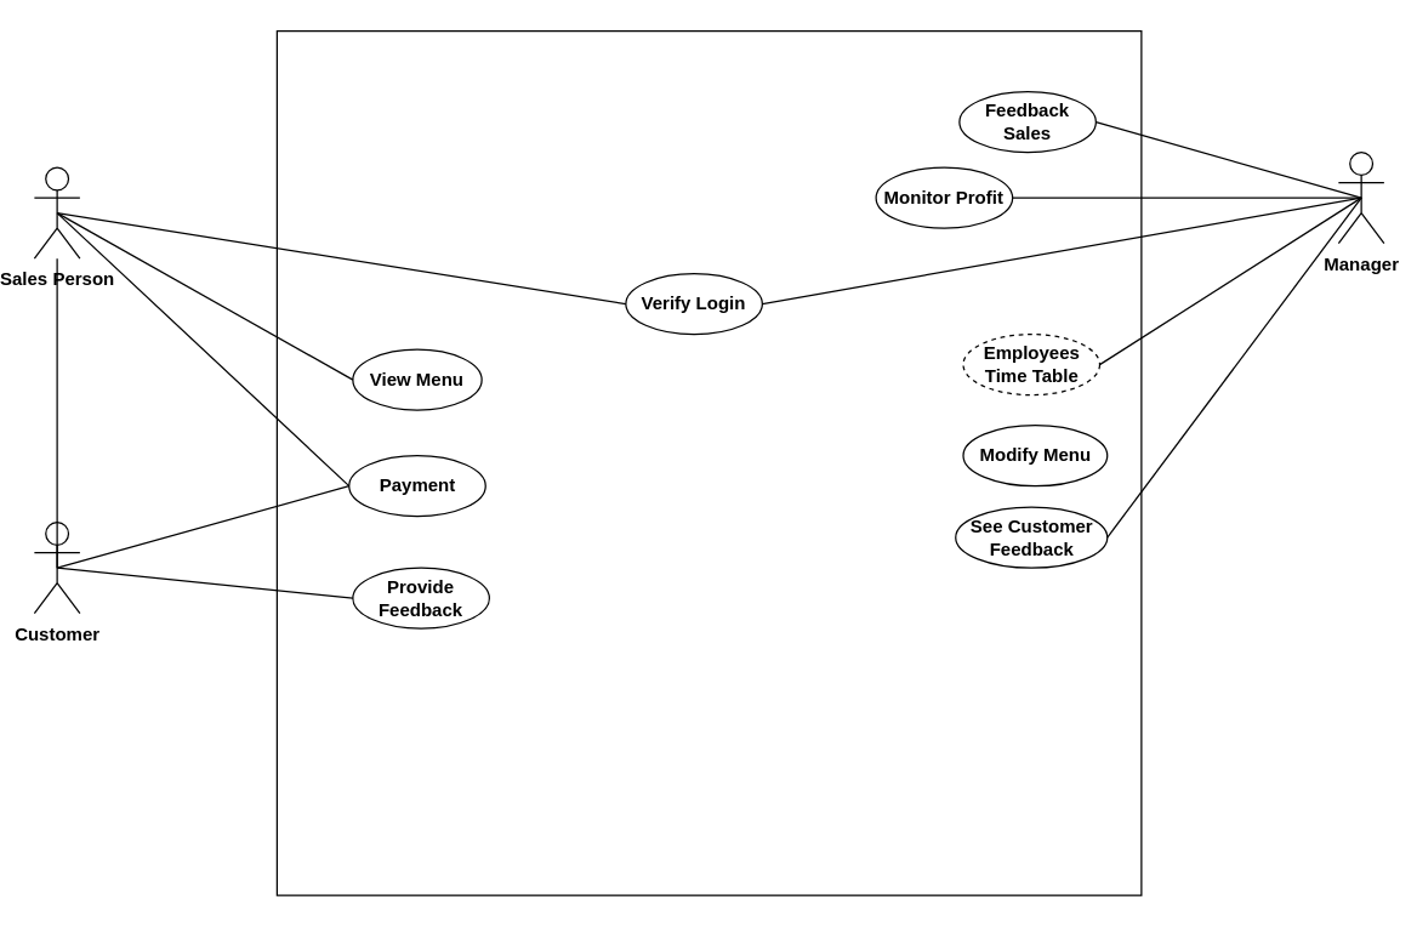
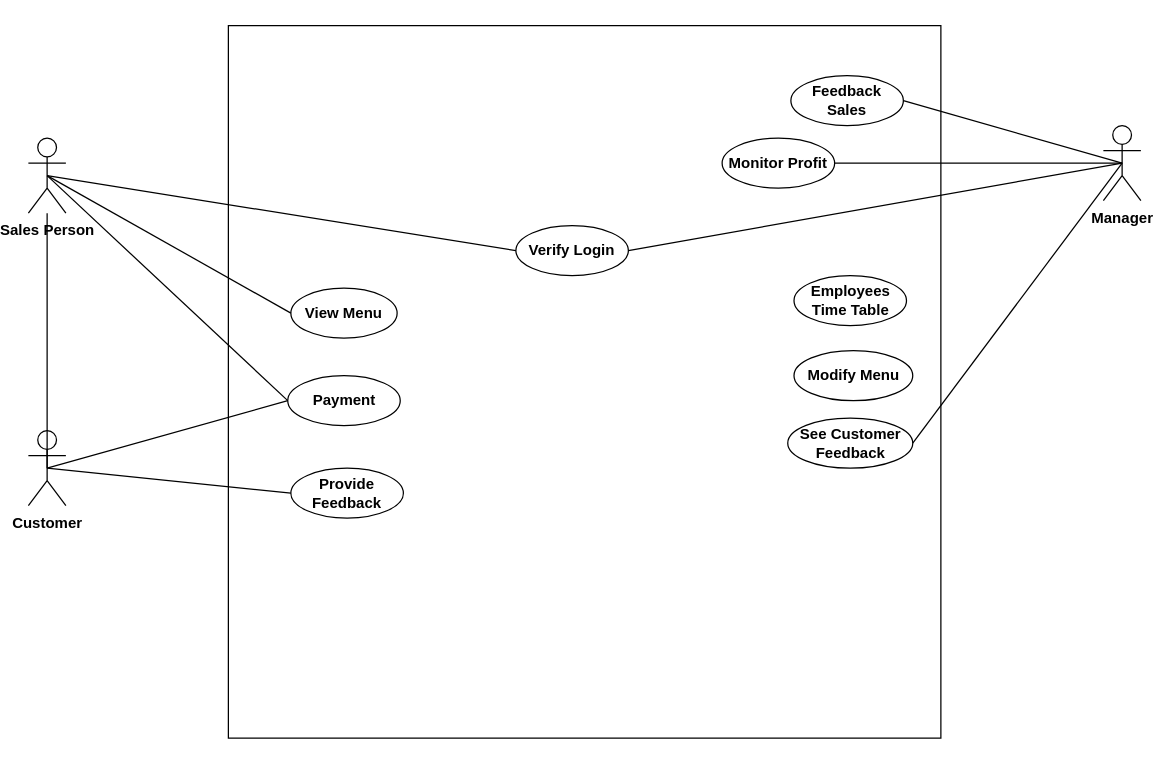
  <mxCell id="0" />
  <mxCell id="1" parent="0" />
  <mxCell id="2" value="" style="whiteSpace=wrap;html=1;aspect=fixed;" vertex="1" parent="1"><mxGeometry x="180" y="20" width="570" height="570" as="geometry" /></mxCell>
  <mxCell id="3" value="&lt;b&gt;Sales Person&lt;/b&gt;" style="shape=umlActor;verticalLabelPosition=bottom;verticalAlign=top;html=1;" vertex="1" parent="1"><mxGeometry x="20" y="110" width="30" height="60" as="geometry" /></mxCell>
  <mxCell id="4" value="&lt;b&gt;Verify Login&lt;/b&gt;" style="ellipse;whiteSpace=wrap;html=1;" vertex="1" parent="1"><mxGeometry x="410" y="180" width="90" height="40" as="geometry" /></mxCell>
  <mxCell id="5" value="&lt;b&gt;Manager&lt;/b&gt;" style="shape=umlActor;verticalLabelPosition=bottom;verticalAlign=top;html=1;" vertex="1" parent="1"><mxGeometry x="880" y="100" width="30" height="60" as="geometry" /></mxCell>
  <mxCell id="6" value="&lt;b&gt;Feedback Sales&lt;/b&gt;" style="ellipse;whiteSpace=wrap;html=1;" vertex="1" parent="1"><mxGeometry x="630" y="60" width="90" height="40" as="geometry" /></mxCell>
  <mxCell id="7" value="&lt;b&gt;Monitor Profit&lt;/b&gt;" style="ellipse;whiteSpace=wrap;html=1;" vertex="1" parent="1"><mxGeometry x="575" y="110" width="90" height="40" as="geometry" /></mxCell>
  <mxCell id="8" value="" style="endArrow=none;html=1;rounded=0;exitX=0.5;exitY=0.5;exitDx=0;exitDy=0;exitPerimeter=0;entryX=0;entryY=0.5;entryDx=0;entryDy=0;" edge="1" parent="1" source="3" target="4"><mxGeometry width="50" height="50" relative="1" as="geometry"><mxPoint x="240" y="280" as="sourcePoint" /><mxPoint x="290" y="230" as="targetPoint" /></mxGeometry></mxCell>
  <mxCell id="9" value="" style="endArrow=none;html=1;rounded=0;entryX=0.5;entryY=0.5;entryDx=0;entryDy=0;entryPerimeter=0;exitX=1;exitY=0.5;exitDx=0;exitDy=0;" edge="1" parent="1" source="6" target="5"><mxGeometry width="50" height="50" relative="1" as="geometry"><mxPoint x="700" y="280" as="sourcePoint" /><mxPoint x="750" y="230" as="targetPoint" /></mxGeometry></mxCell>
  <mxCell id="10" value="" style="endArrow=none;html=1;rounded=0;entryX=0.5;entryY=0.5;entryDx=0;entryDy=0;entryPerimeter=0;exitX=1;exitY=0.5;exitDx=0;exitDy=0;" edge="1" parent="1" source="7" target="5"><mxGeometry width="50" height="50" relative="1" as="geometry"><mxPoint x="700" y="280" as="sourcePoint" /><mxPoint x="750" y="230" as="targetPoint" /></mxGeometry></mxCell>
- <mxCell id="11" value="&lt;b&gt;Employees Time Table&lt;/b&gt;" style="ellipse;whiteSpace=wrap;html=1;dashed=1;" vertex="1" parent="1"><mxGeometry x="632.5" y="220" width="90" height="40" as="geometry" /></mxCell>
- <mxCell id="12" value="" style="endArrow=none;html=1;rounded=0;entryX=0.5;entryY=0.5;entryDx=0;entryDy=0;entryPerimeter=0;exitX=1;exitY=0.5;exitDx=0;exitDy=0;" edge="1" parent="1" source="11" target="5"><mxGeometry width="50" height="50" relative="1" as="geometry"><mxPoint x="420" y="280" as="sourcePoint" /><mxPoint x="470" y="230" as="targetPoint" /></mxGeometry></mxCell>
+ <mxCell id="11" value="&lt;b&gt;Employees Time Table&lt;/b&gt;" style="ellipse;whiteSpace=wrap;html=1;" vertex="1" parent="1"><mxGeometry x="632.5" y="220" width="90" height="40" as="geometry" /></mxCell>
  <mxCell id="13" value="&lt;b&gt;View Menu&lt;/b&gt;" style="ellipse;whiteSpace=wrap;html=1;" vertex="1" parent="1"><mxGeometry x="230" y="230" width="85" height="40" as="geometry" /></mxCell>
  <mxCell id="14" value="" style="endArrow=none;html=1;rounded=0;entryX=0;entryY=0.5;entryDx=0;entryDy=0;exitX=0.5;exitY=0.5;exitDx=0;exitDy=0;exitPerimeter=0;" edge="1" parent="1" source="3" target="13"><mxGeometry width="50" height="50" relative="1" as="geometry"><mxPoint x="430" y="330" as="sourcePoint" /><mxPoint x="480" y="280" as="targetPoint" /></mxGeometry></mxCell>
  <mxCell id="15" value="&lt;b&gt;Modify Menu&lt;/b&gt;" style="ellipse;whiteSpace=wrap;html=1;" vertex="1" parent="1"><mxGeometry x="632.5" y="280" width="95" height="40" as="geometry" /></mxCell>
  <mxCell id="16" value="&lt;b&gt;Customer&lt;/b&gt;" style="shape=umlActor;verticalLabelPosition=bottom;verticalAlign=top;html=1;" vertex="1" parent="1"><mxGeometry x="20" y="344" width="30" height="60" as="geometry" /></mxCell>
  <mxCell id="17" value="&lt;b&gt;See Customer Feedback&lt;/b&gt;" style="ellipse;whiteSpace=wrap;html=1;" vertex="1" parent="1"><mxGeometry x="627.5" y="334" width="100" height="40" as="geometry" /></mxCell>
  <mxCell id="18" value="" style="endArrow=none;html=1;rounded=0;entryX=0.5;entryY=0.5;entryDx=0;entryDy=0;entryPerimeter=0;exitX=1;exitY=0.5;exitDx=0;exitDy=0;" edge="1" parent="1" source="17" target="5"><mxGeometry width="50" height="50" relative="1" as="geometry"><mxPoint x="430" y="330" as="sourcePoint" /><mxPoint x="480" y="280" as="targetPoint" /></mxGeometry></mxCell>
  <mxCell id="19" value="" style="endArrow=none;html=1;rounded=0;exitX=0.5;exitY=0.5;exitDx=0;exitDy=0;exitPerimeter=0;" edge="1" parent="1" source="16" target="3"><mxGeometry width="50" height="50" relative="1" as="geometry"><mxPoint x="350" y="330" as="sourcePoint" /><mxPoint x="400" y="280" as="targetPoint" /></mxGeometry></mxCell>
  <mxCell id="20" value="&lt;b&gt;Payment&lt;/b&gt;" style="ellipse;whiteSpace=wrap;html=1;" vertex="1" parent="1"><mxGeometry x="227.5" y="300" width="90" height="40" as="geometry" /></mxCell>
  <mxCell id="21" value="" style="endArrow=none;html=1;rounded=0;exitX=0.5;exitY=0.5;exitDx=0;exitDy=0;exitPerimeter=0;entryX=0;entryY=0.5;entryDx=0;entryDy=0;" edge="1" parent="1" source="16" target="20"><mxGeometry width="50" height="50" relative="1" as="geometry"><mxPoint x="350" y="330" as="sourcePoint" /><mxPoint x="400" y="280" as="targetPoint" /></mxGeometry></mxCell>
  <mxCell id="22" value="" style="endArrow=none;html=1;rounded=0;exitX=0.5;exitY=0.5;exitDx=0;exitDy=0;exitPerimeter=0;entryX=0;entryY=0.5;entryDx=0;entryDy=0;" edge="1" parent="1" source="3" target="20"><mxGeometry width="50" height="50" relative="1" as="geometry"><mxPoint x="350" y="330" as="sourcePoint" /><mxPoint x="400" y="280" as="targetPoint" /></mxGeometry></mxCell>
  <mxCell id="23" value="&lt;b&gt;Provide Feedback&lt;/b&gt;" style="ellipse;whiteSpace=wrap;html=1;" vertex="1" parent="1"><mxGeometry x="230" y="374" width="90" height="40" as="geometry" /></mxCell>
  <mxCell id="24" value="" style="endArrow=none;html=1;rounded=0;exitX=0.5;exitY=0.5;exitDx=0;exitDy=0;exitPerimeter=0;entryX=0;entryY=0.5;entryDx=0;entryDy=0;" edge="1" parent="1" source="16" target="23"><mxGeometry width="50" height="50" relative="1" as="geometry"><mxPoint x="350" y="330" as="sourcePoint" /><mxPoint x="400" y="280" as="targetPoint" /></mxGeometry></mxCell>
  <mxCell id="25" value="" style="endArrow=none;html=1;rounded=0;entryX=0.5;entryY=0.5;entryDx=0;entryDy=0;entryPerimeter=0;exitX=1;exitY=0.5;exitDx=0;exitDy=0;" edge="1" parent="1" source="4" target="5"><mxGeometry width="50" height="50" relative="1" as="geometry"><mxPoint x="350" y="330" as="sourcePoint" /><mxPoint x="400" y="280" as="targetPoint" /></mxGeometry></mxCell>
